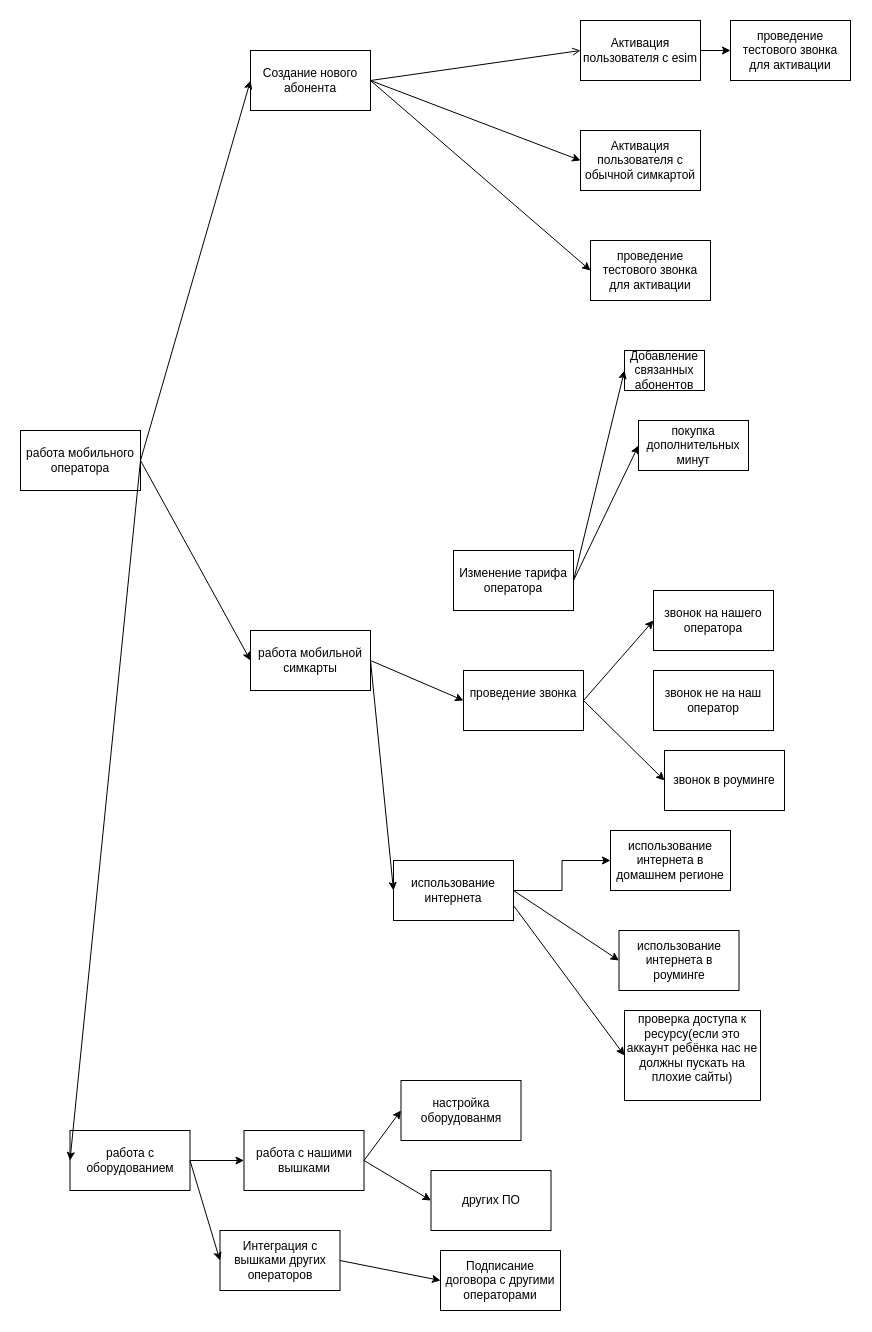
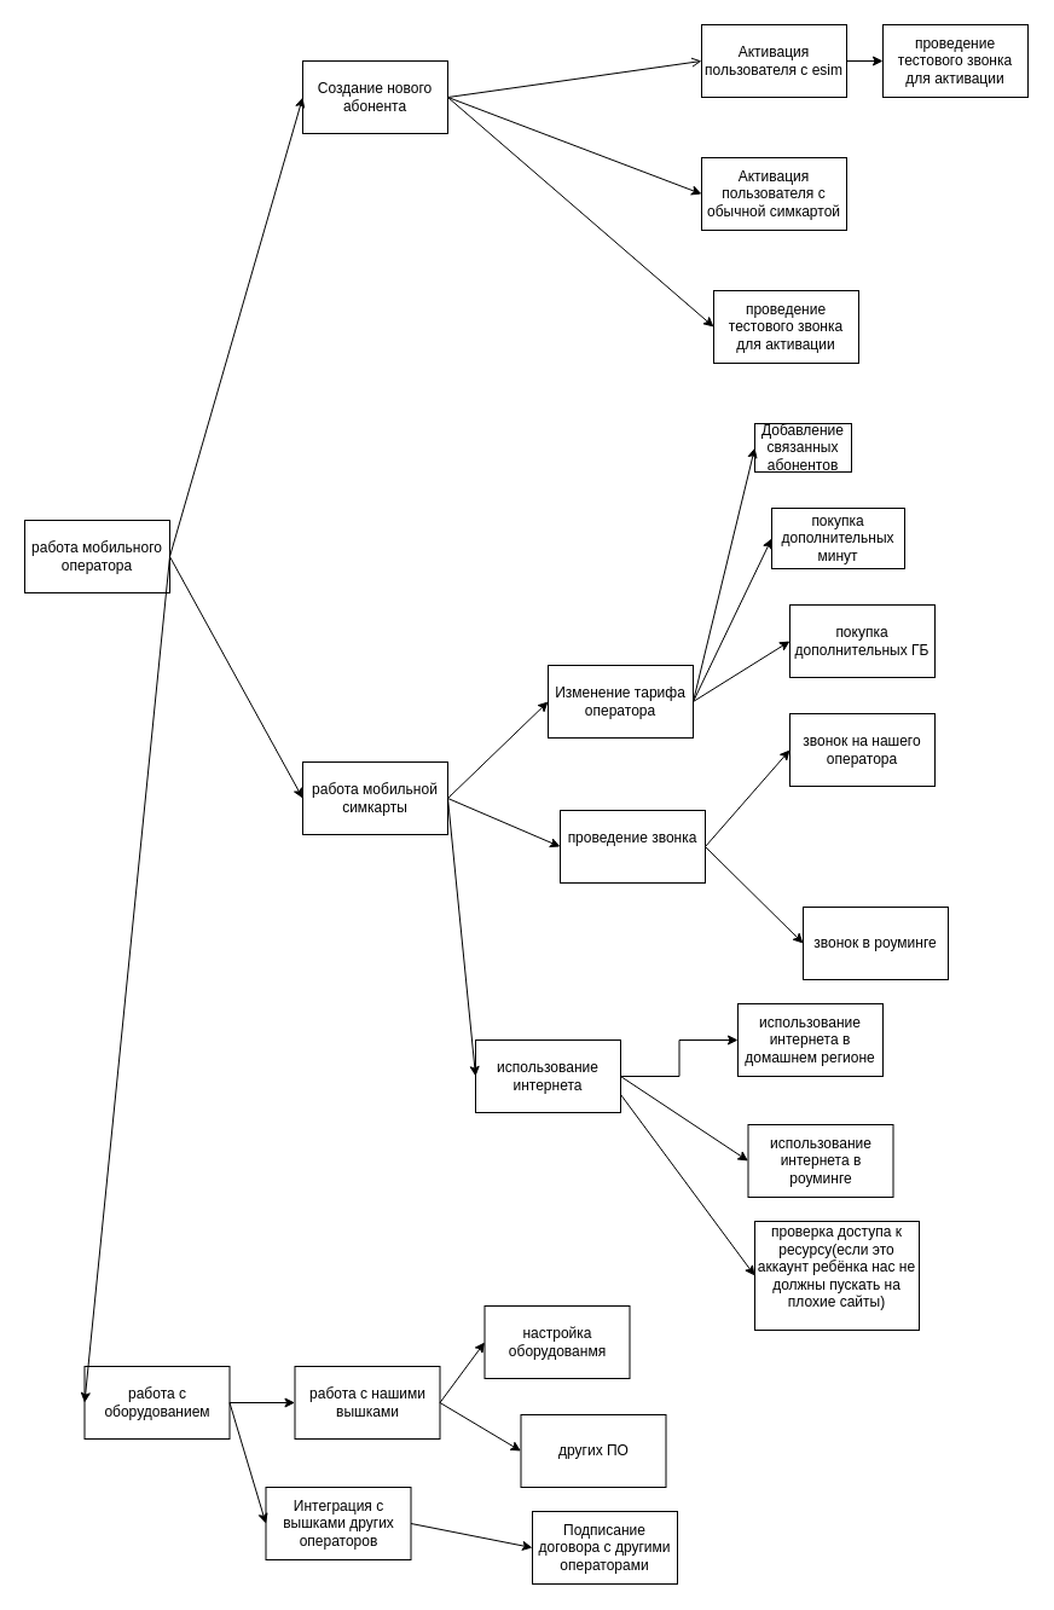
  <mxCell id="0" />
  <mxCell id="1" parent="0" />
  <mxCell id="2" value="Создание нового абонента" style="rounded=0;whiteSpace=wrap;html=1;" vertex="1" parent="1"><mxGeometry x="250" y="50" width="120" height="60" as="geometry" /></mxCell>
  <mxCell id="3" value="Изменение тарифа оператора" style="rounded=0;whiteSpace=wrap;html=1;" vertex="1" parent="1"><mxGeometry x="453" y="550" width="120" height="60" as="geometry" /></mxCell>
  <mxCell id="4" style="edgeStyle=orthogonalEdgeStyle;rounded=0;orthogonalLoop=1;jettySize=auto;html=1;exitX=1;exitY=0.5;exitDx=0;exitDy=0;entryX=0;entryY=0.5;entryDx=0;entryDy=0;" edge="1" parent="1" source="5" target="27"><mxGeometry relative="1" as="geometry" /></mxCell>
  <mxCell id="5" value="использование интернета" style="rounded=0;whiteSpace=wrap;html=1;" vertex="1" parent="1"><mxGeometry x="393" y="860" width="120" height="60" as="geometry" /></mxCell>
  <mxCell id="6" value="Добавление связанных абонентов" style="rounded=0;whiteSpace=wrap;html=1;" vertex="1" parent="1"><mxGeometry x="624" y="350" width="80" height="40" as="geometry" /></mxCell>
  <mxCell id="7" value="" style="endArrow=classic;html=1;rounded=0;exitX=1;exitY=0.5;exitDx=0;exitDy=0;entryX=0;entryY=0.5;entryDx=0;entryDy=0;" edge="1" parent="1" source="3" target="6"><mxGeometry width="50" height="50" relative="1" as="geometry"><mxPoint x="593" y="680" as="sourcePoint" /><mxPoint x="643" y="630" as="targetPoint" /></mxGeometry></mxCell>
  <mxCell id="8" value="покупка дополнительных минут" style="rounded=0;whiteSpace=wrap;html=1;" vertex="1" parent="1"><mxGeometry x="638" y="420" width="110" height="50" as="geometry" /></mxCell>
  <mxCell id="9" style="edgeStyle=orthogonalEdgeStyle;rounded=0;orthogonalLoop=1;jettySize=auto;html=1;exitX=1;exitY=0.5;exitDx=0;exitDy=0;entryX=0;entryY=0.5;entryDx=0;entryDy=0;" edge="1" parent="1" source="10" target="15"><mxGeometry relative="1" as="geometry" /></mxCell>
  <mxCell id="10" value="Активация пользователя с esim" style="rounded=0;whiteSpace=wrap;html=1;" vertex="1" parent="1"><mxGeometry x="580" y="20" width="120" height="60" as="geometry" /></mxCell>
  <mxCell id="11" value="Активация пользователя с обычной симкартой" style="rounded=0;whiteSpace=wrap;html=1;" vertex="1" parent="1"><mxGeometry x="580" y="130" width="120" height="60" as="geometry" /></mxCell>
  <mxCell id="12" value="" style="endArrow=classic;html=1;rounded=0;exitX=1;exitY=0.5;exitDx=0;exitDy=0;entryX=0;entryY=0.5;entryDx=0;entryDy=0;" edge="1" parent="1" source="2" target="11"><mxGeometry width="50" height="50" relative="1" as="geometry"><mxPoint x="530" y="80" as="sourcePoint" /><mxPoint x="720" y="20" as="targetPoint" /></mxGeometry></mxCell>
  <mxCell id="13" value="" style="endArrow=open;html=1;rounded=0;exitX=1;exitY=0.5;exitDx=0;exitDy=0;entryX=0;entryY=0.5;entryDx=0;entryDy=0;" edge="1" parent="1" source="2" target="10"><mxGeometry width="50" height="50" relative="1" as="geometry"><mxPoint x="530" y="80" as="sourcePoint" /><mxPoint x="720" y="20" as="targetPoint" /></mxGeometry></mxCell>
  <mxCell id="14" value="проведение тестового звонка для активации" style="rounded=0;whiteSpace=wrap;html=1;" vertex="1" parent="1"><mxGeometry x="590" y="240" width="120" height="60" as="geometry" /></mxCell>
  <mxCell id="15" value="проведение тестового звонка для активации" style="rounded=0;whiteSpace=wrap;html=1;" vertex="1" parent="1"><mxGeometry x="730" y="20" width="120" height="60" as="geometry" /></mxCell>
  <mxCell id="16" value="работа мобильной симкарты" style="rounded=0;whiteSpace=wrap;html=1;" vertex="1" parent="1"><mxGeometry x="250" y="630" width="120" height="60" as="geometry" /></mxCell>
  <mxCell id="17" value="" style="endArrow=classic;html=1;rounded=0;entryX=0;entryY=0.5;entryDx=0;entryDy=0;" edge="1" parent="1" target="8"><mxGeometry width="50" height="50" relative="1" as="geometry"><mxPoint x="573" y="580" as="sourcePoint" /><mxPoint x="623" y="530" as="targetPoint" /></mxGeometry></mxCell>
+ <mxCell id="18" value="" style="endArrow=classic;html=1;rounded=0;exitX=1;exitY=0.5;exitDx=0;exitDy=0;entryX=0;entryY=0.5;entryDx=0;entryDy=0;" edge="1" parent="1" source="16" target="3"><mxGeometry width="50" height="50" relative="1" as="geometry"><mxPoint x="413" y="600" as="sourcePoint" /><mxPoint x="463" y="550" as="targetPoint" /></mxGeometry></mxCell>
  <mxCell id="19" value="&lt;div&gt;проведение звонка&lt;/div&gt;&lt;div&gt;&lt;br&gt;&lt;/div&gt;" style="rounded=0;whiteSpace=wrap;html=1;" vertex="1" parent="1"><mxGeometry x="463" y="670" width="120" height="60" as="geometry" /></mxCell>
  <mxCell id="20" value="" style="endArrow=classic;html=1;rounded=0;exitX=1;exitY=0.5;exitDx=0;exitDy=0;entryX=0;entryY=0.5;entryDx=0;entryDy=0;" edge="1" parent="1" source="16" target="19"><mxGeometry width="50" height="50" relative="1" as="geometry"><mxPoint x="403" y="760" as="sourcePoint" /><mxPoint x="453" y="710" as="targetPoint" /></mxGeometry></mxCell>
  <mxCell id="21" value="" style="endArrow=classic;html=1;rounded=0;exitX=1;exitY=0.5;exitDx=0;exitDy=0;entryX=0;entryY=0.5;entryDx=0;entryDy=0;" edge="1" parent="1" source="16" target="5"><mxGeometry width="50" height="50" relative="1" as="geometry"><mxPoint x="403" y="760" as="sourcePoint" /><mxPoint x="453" y="710" as="targetPoint" /></mxGeometry></mxCell>
  <mxCell id="22" value="звонок на нашего оператора" style="rounded=0;whiteSpace=wrap;html=1;" vertex="1" parent="1"><mxGeometry x="653" y="590" width="120" height="60" as="geometry" /></mxCell>
- <mxCell id="23" value="звонок не на наш оператор" style="rounded=0;whiteSpace=wrap;html=1;" vertex="1" parent="1"><mxGeometry x="653" y="670" width="120" height="60" as="geometry" /></mxCell>
  <mxCell id="24" value="" style="endArrow=classic;html=1;rounded=0;entryX=0;entryY=0.5;entryDx=0;entryDy=0;exitX=1;exitY=0.5;exitDx=0;exitDy=0;" edge="1" parent="1" source="19" target="22"><mxGeometry width="50" height="50" relative="1" as="geometry"><mxPoint x="583" y="680" as="sourcePoint" /><mxPoint x="633" y="630" as="targetPoint" /></mxGeometry></mxCell>
  <mxCell id="25" value="" style="endArrow=classic;html=1;rounded=0;entryX=0;entryY=0.5;entryDx=0;entryDy=0;" edge="1" parent="1" target="26"><mxGeometry width="50" height="50" relative="1" as="geometry"><mxPoint x="583" y="700" as="sourcePoint" /><mxPoint x="763" y="820" as="targetPoint" /></mxGeometry></mxCell>
  <mxCell id="26" value="звонок в роуминге" style="rounded=0;whiteSpace=wrap;html=1;" vertex="1" parent="1"><mxGeometry x="664" y="750" width="120" height="60" as="geometry" /></mxCell>
  <mxCell id="27" value="использование интернета в домашнем регионе" style="rounded=0;whiteSpace=wrap;html=1;" vertex="1" parent="1"><mxGeometry x="610" y="830" width="120" height="60" as="geometry" /></mxCell>
  <mxCell id="28" value="использование интернета в роуминге" style="rounded=0;whiteSpace=wrap;html=1;" vertex="1" parent="1"><mxGeometry x="618.5" y="930" width="120" height="60" as="geometry" /></mxCell>
  <mxCell id="29" value="" style="endArrow=classic;html=1;rounded=0;exitX=1;exitY=0.5;exitDx=0;exitDy=0;entryX=0;entryY=0.5;entryDx=0;entryDy=0;" edge="1" parent="1" source="5" target="28"><mxGeometry width="50" height="50" relative="1" as="geometry"><mxPoint x="483" y="1040" as="sourcePoint" /><mxPoint x="603" y="990" as="targetPoint" /></mxGeometry></mxCell>
+ <mxCell id="30" value="покупка дополнительных ГБ" style="rounded=0;whiteSpace=wrap;html=1;" vertex="1" parent="1"><mxGeometry x="653" y="500" width="120" height="60" as="geometry" /></mxCell>
+ <mxCell id="31" value="" style="endArrow=classic;html=1;rounded=0;entryX=0;entryY=0.5;entryDx=0;entryDy=0;exitX=1;exitY=0.5;exitDx=0;exitDy=0;" edge="1" parent="1" source="3" target="30"><mxGeometry width="50" height="50" relative="1" as="geometry"><mxPoint x="593" y="590" as="sourcePoint" /><mxPoint x="643" y="540" as="targetPoint" /></mxGeometry></mxCell>
  <mxCell id="32" value="работа мобильного оператора" style="rounded=0;whiteSpace=wrap;html=1;" vertex="1" parent="1"><mxGeometry x="20" y="430" width="120" height="60" as="geometry" /></mxCell>
  <mxCell id="33" value="" style="endArrow=classic;html=1;rounded=0;entryX=0;entryY=0.5;entryDx=0;entryDy=0;exitX=1;exitY=0.5;exitDx=0;exitDy=0;" edge="1" parent="1" source="32" target="2"><mxGeometry width="50" height="50" relative="1" as="geometry"><mxPoint x="150" y="150" as="sourcePoint" /><mxPoint x="200" y="100" as="targetPoint" /></mxGeometry></mxCell>
  <mxCell id="34" value="" style="endArrow=classic;html=1;rounded=0;exitX=1;exitY=0.5;exitDx=0;exitDy=0;entryX=0;entryY=0.5;entryDx=0;entryDy=0;" edge="1" parent="1" source="32" target="16"><mxGeometry width="50" height="50" relative="1" as="geometry"><mxPoint x="240" y="480" as="sourcePoint" /><mxPoint x="290" y="430" as="targetPoint" /></mxGeometry></mxCell>
  <mxCell id="35" style="edgeStyle=orthogonalEdgeStyle;rounded=0;orthogonalLoop=1;jettySize=auto;html=1;entryX=0;entryY=0.5;entryDx=0;entryDy=0;exitX=1;exitY=0.5;exitDx=0;exitDy=0;" edge="1" parent="1" source="36" target="39"><mxGeometry relative="1" as="geometry"><mxPoint x="209.5" y="1160" as="sourcePoint" /></mxGeometry></mxCell>
  <mxCell id="36" value="работа с оборудованием" style="rounded=0;whiteSpace=wrap;html=1;" vertex="1" parent="1"><mxGeometry x="69.5" y="1130" width="120" height="60" as="geometry" /></mxCell>
  <mxCell id="37" value="" style="endArrow=classic;html=1;rounded=0;exitX=1;exitY=0.5;exitDx=0;exitDy=0;entryX=0;entryY=0.5;entryDx=0;entryDy=0;" edge="1" parent="1" source="2" target="14"><mxGeometry width="50" height="50" relative="1" as="geometry"><mxPoint x="530" y="80" as="sourcePoint" /><mxPoint x="900" y="430" as="targetPoint" /></mxGeometry></mxCell>
  <mxCell id="38" value="" style="endArrow=classic;html=1;rounded=0;exitX=1;exitY=0.5;exitDx=0;exitDy=0;entryX=0;entryY=0.5;entryDx=0;entryDy=0;" edge="1" parent="1" source="32" target="36"><mxGeometry width="50" height="50" relative="1" as="geometry"><mxPoint x="850" y="830" as="sourcePoint" /><mxPoint x="900" y="780" as="targetPoint" /></mxGeometry></mxCell>
  <mxCell id="39" value="работа с нашими вышками" style="rounded=0;whiteSpace=wrap;html=1;" vertex="1" parent="1"><mxGeometry x="243.5" y="1130" width="120" height="60" as="geometry" /></mxCell>
  <mxCell id="40" value="Интеграция с вышками других операторов" style="rounded=0;whiteSpace=wrap;html=1;" vertex="1" parent="1"><mxGeometry x="219.5" y="1230" width="120" height="60" as="geometry" /></mxCell>
  <mxCell id="41" value="" style="endArrow=classic;html=1;rounded=0;entryX=0;entryY=0.5;entryDx=0;entryDy=0;exitX=1;exitY=0.5;exitDx=0;exitDy=0;" edge="1" parent="1" source="36" target="40"><mxGeometry width="50" height="50" relative="1" as="geometry"><mxPoint x="223" y="1170" as="sourcePoint" /><mxPoint x="243" y="1240" as="targetPoint" /></mxGeometry></mxCell>
  <mxCell id="42" value="настройка оборудованмя" style="rounded=0;whiteSpace=wrap;html=1;" vertex="1" parent="1"><mxGeometry x="400.5" y="1080" width="120" height="60" as="geometry" /></mxCell>
  <mxCell id="43" value="других ПО" style="rounded=0;whiteSpace=wrap;html=1;" vertex="1" parent="1"><mxGeometry x="430.5" y="1170" width="120" height="60" as="geometry" /></mxCell>
  <mxCell id="44" value="" style="endArrow=classic;html=1;rounded=0;exitX=1;exitY=0.5;exitDx=0;exitDy=0;entryX=0;entryY=0.5;entryDx=0;entryDy=0;" edge="1" parent="1" source="39" target="42"><mxGeometry width="50" height="50" relative="1" as="geometry"><mxPoint x="400.5" y="1230" as="sourcePoint" /><mxPoint x="450.5" y="1180" as="targetPoint" /></mxGeometry></mxCell>
  <mxCell id="45" value="" style="endArrow=classic;html=1;rounded=0;exitX=1;exitY=0.5;exitDx=0;exitDy=0;entryX=0;entryY=0.5;entryDx=0;entryDy=0;" edge="1" parent="1" source="39" target="43"><mxGeometry width="50" height="50" relative="1" as="geometry"><mxPoint x="500.5" y="1330" as="sourcePoint" /><mxPoint x="550.5" y="1280" as="targetPoint" /></mxGeometry></mxCell>
  <mxCell id="46" value="&lt;div&gt;проверка доступа к ресурсу(если это аккаунт ребёнка нас не должны пускать на плохие сайты)&lt;br&gt;&lt;/div&gt;&lt;div&gt;&lt;br&gt;&lt;/div&gt;" style="rounded=0;whiteSpace=wrap;html=1;" vertex="1" parent="1"><mxGeometry x="624" y="1010" width="136" height="90" as="geometry" /></mxCell>
  <mxCell id="47" value="" style="endArrow=classic;html=1;rounded=0;exitX=1;exitY=0.75;exitDx=0;exitDy=0;entryX=0;entryY=0.5;entryDx=0;entryDy=0;" edge="1" parent="1" source="5" target="46"><mxGeometry width="50" height="50" relative="1" as="geometry"><mxPoint x="570" y="1040" as="sourcePoint" /><mxPoint x="620" y="990" as="targetPoint" /></mxGeometry></mxCell>
  <mxCell id="48" value="Подписание договора с другими операторами" style="rounded=0;whiteSpace=wrap;html=1;" vertex="1" parent="1"><mxGeometry x="440" y="1250" width="120" height="60" as="geometry" /></mxCell>
  <mxCell id="49" value="" style="endArrow=classic;html=1;rounded=0;exitX=1;exitY=0.5;exitDx=0;exitDy=0;entryX=0;entryY=0.5;entryDx=0;entryDy=0;" edge="1" parent="1" source="40" target="48"><mxGeometry width="50" height="50" relative="1" as="geometry"><mxPoint x="430" y="1440" as="sourcePoint" /><mxPoint x="480" y="1390" as="targetPoint" /></mxGeometry></mxCell>
